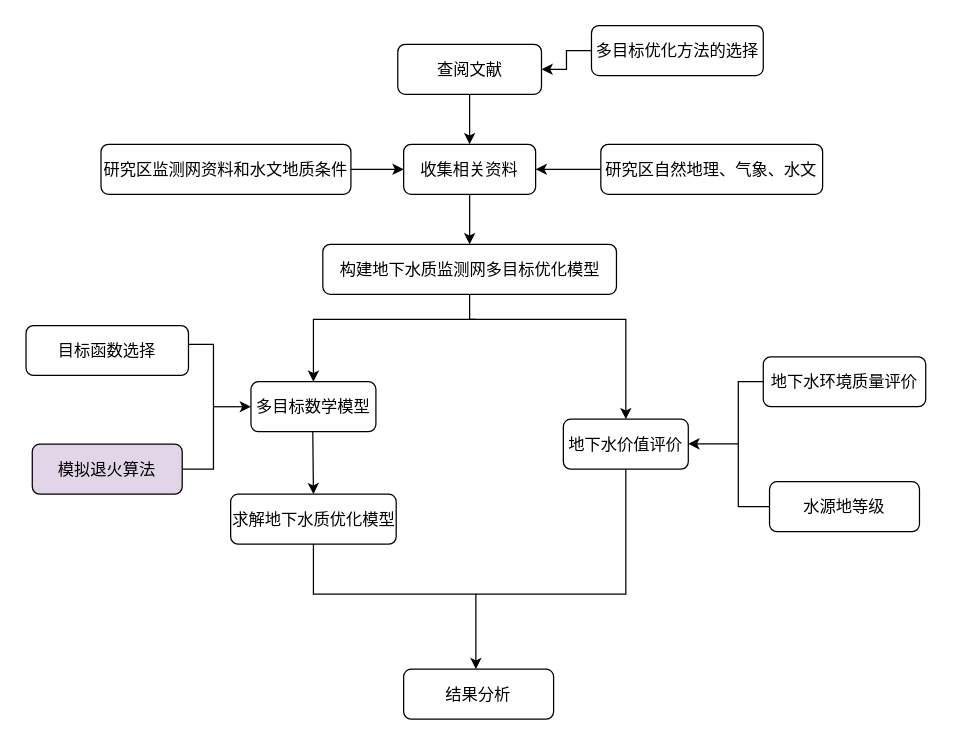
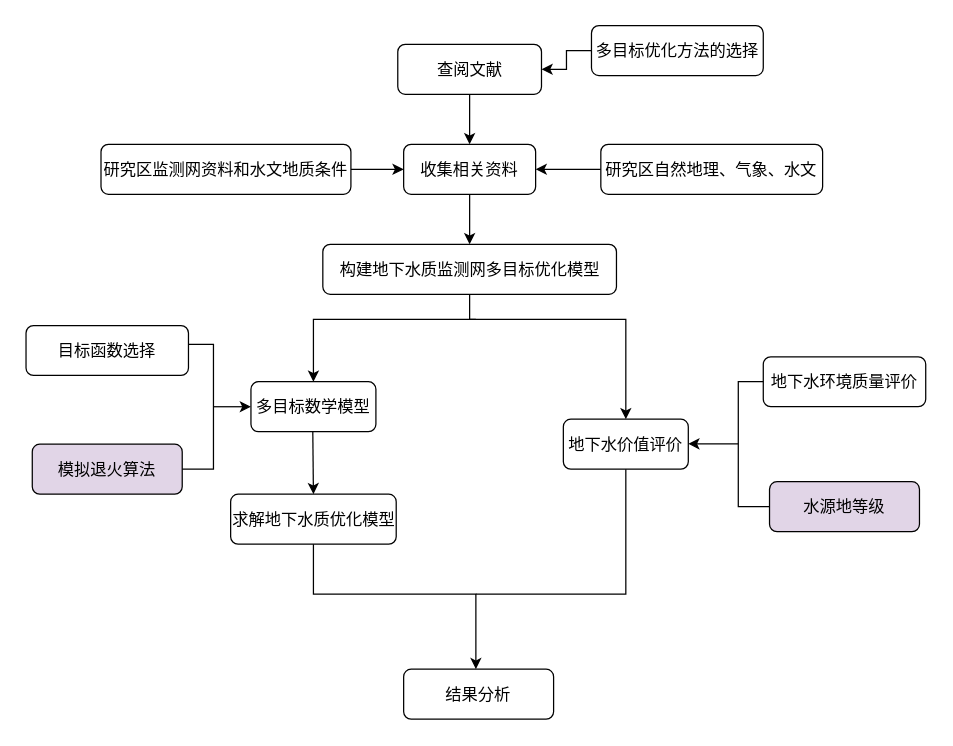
  <mxCell id="0" />
  <mxCell id="1" parent="0" />
  <mxCell id="2" value="" style="edgeStyle=orthogonalEdgeStyle;rounded=0;orthogonalLoop=1;jettySize=auto;html=1;fontSize=13;" parent="1" source="3" target="5" edge="1"><mxGeometry relative="1" as="geometry" /></mxCell>
  <mxCell id="3" value="查阅文献" style="rounded=1;whiteSpace=wrap;html=1;strokeWidth=1;fontSize=13;" parent="1" vertex="1"><mxGeometry x="317.5" y="35" width="115.01" height="40" as="geometry" /></mxCell>
  <mxCell id="4" value="" style="edgeStyle=orthogonalEdgeStyle;rounded=0;orthogonalLoop=1;jettySize=auto;html=1;fontSize=13;" parent="1" source="5" target="11" edge="1"><mxGeometry relative="1" as="geometry" /></mxCell>
  <mxCell id="5" value="&lt;font style=&quot;font-size: 13px;&quot;&gt;收集相关资料&lt;/font&gt;" style="whiteSpace=wrap;html=1;rounded=1;fontSize=13;" parent="1" vertex="1"><mxGeometry x="322.2" y="115" width="105.62" height="40" as="geometry" /></mxCell>
  <mxCell id="6" value="" style="edgeStyle=orthogonalEdgeStyle;rounded=0;orthogonalLoop=1;jettySize=auto;html=1;fontSize=13;" parent="1" source="7" target="5" edge="1"><mxGeometry relative="1" as="geometry" /></mxCell>
  <mxCell id="7" value="研究区自然地理、气象、水文" style="rounded=1;whiteSpace=wrap;html=1;fontSize=13;" parent="1" vertex="1"><mxGeometry x="480" y="115" width="177.49" height="40" as="geometry" /></mxCell>
  <mxCell id="8" value="" style="edgeStyle=orthogonalEdgeStyle;rounded=0;orthogonalLoop=1;jettySize=auto;html=1;fontSize=13;" parent="1" source="9" target="5" edge="1"><mxGeometry relative="1" as="geometry" /></mxCell>
  <mxCell id="9" value="&lt;span style=&quot;font-size: 13px;&quot;&gt;研究区监测网资料和水文地质条件&lt;/span&gt;" style="rounded=1;whiteSpace=wrap;html=1;strokeWidth=1;fontSize=13;" parent="1" vertex="1"><mxGeometry x="80" y="115" width="200" height="40" as="geometry" /></mxCell>
  <mxCell id="10" value="" style="edgeStyle=orthogonalEdgeStyle;rounded=0;orthogonalLoop=1;jettySize=auto;html=1;fontSize=13;" parent="1" source="11" target="14" edge="1"><mxGeometry relative="1" as="geometry"><Array as="points"><mxPoint x="375" y="255" /><mxPoint x="500" y="255" /></Array></mxGeometry></mxCell>
  <mxCell id="11" value="构建地下水质监测网多目标优化模型" style="whiteSpace=wrap;html=1;rounded=1;fontSize=13;" parent="1" vertex="1"><mxGeometry x="257.52" y="195" width="234.99" height="40" as="geometry" /></mxCell>
  <mxCell id="12" value="" style="edgeStyle=orthogonalEdgeStyle;rounded=0;orthogonalLoop=1;jettySize=auto;html=1;fontSize=13;" parent="1" source="13" target="3" edge="1"><mxGeometry relative="1" as="geometry" /></mxCell>
  <mxCell id="13" value="多目标优化方法的选择" style="rounded=1;whiteSpace=wrap;html=1;strokeWidth=1;fontSize=13;" parent="1" vertex="1"><mxGeometry x="472.51" y="20" width="137.49" height="40" as="geometry" /></mxCell>
  <mxCell id="14" value="地下水价值评价" style="whiteSpace=wrap;html=1;rounded=1;direction=south;labelBackgroundColor=none;fontSize=13;" parent="1" vertex="1"><mxGeometry x="450" y="335" width="100" height="40" as="geometry" /></mxCell>
  <mxCell id="15" value="" style="endArrow=classic;html=1;fontSize=13;rounded=0;entryX=0;entryY=0.5;entryDx=0;entryDy=0;" parent="1" target="16" edge="1"><mxGeometry width="50" height="50" relative="1" as="geometry"><mxPoint x="380" y="255" as="sourcePoint" /><mxPoint x="200" y="275" as="targetPoint" /><Array as="points"><mxPoint x="250" y="255" /></Array></mxGeometry></mxCell>
  <mxCell id="16" value="多目标数学模型" style="whiteSpace=wrap;html=1;rounded=1;direction=south;labelBackgroundColor=none;fontSize=13;" parent="1" vertex="1"><mxGeometry x="200" y="305" width="100" height="40" as="geometry" /></mxCell>
  <mxCell id="17" value="地下水环境质量评价" style="rounded=1;whiteSpace=wrap;html=1;labelBackgroundColor=none;strokeWidth=1;fontSize=13;" parent="1" vertex="1"><mxGeometry x="610" y="285" width="130" height="40" as="geometry" /></mxCell>
- <mxCell id="18" value="水源地等级" style="whiteSpace=wrap;html=1;rounded=1;direction=south;labelBackgroundColor=none;fontSize=13;" parent="1" vertex="1"><mxGeometry x="615" y="385" width="120" height="40" as="geometry" /></mxCell>
+ <mxCell id="18" value="水源地等级" style="whiteSpace=wrap;html=1;rounded=1;direction=south;labelBackgroundColor=none;fontSize=13;fillColor=#e1d5e7;" parent="1" vertex="1"><mxGeometry x="615" y="385" width="120" height="40" as="geometry" /></mxCell>
  <mxCell id="19" value="" style="endArrow=none;html=1;fontSize=13;entryX=0;entryY=0.5;entryDx=0;entryDy=0;rounded=0;exitX=0.5;exitY=1;exitDx=0;exitDy=0;" parent="1" source="18" target="17" edge="1"><mxGeometry width="50" height="50" relative="1" as="geometry"><mxPoint x="610" y="395" as="sourcePoint" /><mxPoint x="590" y="295" as="targetPoint" /><Array as="points"><mxPoint x="590" y="405" /><mxPoint x="590" y="305" /></Array></mxGeometry></mxCell>
  <mxCell id="20" value="" style="endArrow=classic;html=1;fontSize=13;" parent="1" edge="1"><mxGeometry width="50" height="50" relative="1" as="geometry"><mxPoint x="590" y="354.71" as="sourcePoint" /><mxPoint x="550" y="354.71" as="targetPoint" /></mxGeometry></mxCell>
  <mxCell id="21" value="目标函数选择" style="rounded=1;whiteSpace=wrap;html=1;labelBackgroundColor=none;strokeWidth=1;fontSize=13;" parent="1" vertex="1"><mxGeometry x="20" y="260" width="130" height="40" as="geometry" /></mxCell>
  <mxCell id="22" value="模拟退火算法" style="whiteSpace=wrap;html=1;rounded=1;direction=south;labelBackgroundColor=none;fontSize=13;fillColor=#e1d5e7;" parent="1" vertex="1"><mxGeometry x="25" y="355" width="120" height="40" as="geometry" /></mxCell>
  <mxCell id="23" value="" style="endArrow=none;html=1;fontSize=13;rounded=0;exitX=0.5;exitY=0;exitDx=0;exitDy=0;" parent="1" source="22" edge="1"><mxGeometry width="50" height="50" relative="1" as="geometry"><mxPoint x="150" y="335" as="sourcePoint" /><mxPoint x="150" y="275" as="targetPoint" /><Array as="points"><mxPoint x="170" y="375" /><mxPoint x="170" y="275" /></Array></mxGeometry></mxCell>
  <mxCell id="24" value="" style="endArrow=classic;html=1;fontSize=13;" parent="1" edge="1"><mxGeometry width="50" height="50" relative="1" as="geometry"><mxPoint x="170" y="325" as="sourcePoint" /><mxPoint x="200" y="325" as="targetPoint" /></mxGeometry></mxCell>
  <mxCell id="25" value="" style="endArrow=classic;html=1;fontSize=13;" parent="1" edge="1"><mxGeometry width="50" height="50" relative="1" as="geometry"><mxPoint x="249.5" y="345" as="sourcePoint" /><mxPoint x="249.99" y="395" as="targetPoint" /></mxGeometry></mxCell>
  <mxCell id="26" value="求解地下水质优化模型" style="rounded=1;whiteSpace=wrap;html=1;labelBackgroundColor=none;strokeWidth=1;fontSize=13;" parent="1" vertex="1"><mxGeometry x="183.75" y="395" width="132.5" height="40" as="geometry" /></mxCell>
  <mxCell id="27" value="结果分析" style="whiteSpace=wrap;html=1;rounded=1;fontSize=13;strokeWidth=1;" parent="1" vertex="1"><mxGeometry x="322.2" y="535" width="120" height="40" as="geometry" /></mxCell>
  <mxCell id="28" value="" style="endArrow=classic;html=1;fontSize=13;exitX=0.5;exitY=1;exitDx=0;exitDy=0;rounded=0;" parent="1" source="26" edge="1"><mxGeometry width="50" height="50" relative="1" as="geometry"><mxPoint x="270" y="465" as="sourcePoint" /><mxPoint x="380" y="535" as="targetPoint" /><Array as="points"><mxPoint x="250" y="475" /><mxPoint x="380" y="475" /></Array></mxGeometry></mxCell>
  <mxCell id="29" value="" style="endArrow=none;html=1;fontSize=13;entryX=1;entryY=0.5;entryDx=0;entryDy=0;rounded=0;" parent="1" target="14" edge="1"><mxGeometry width="50" height="50" relative="1" as="geometry"><mxPoint x="380" y="475" as="sourcePoint" /><mxPoint x="510" y="415" as="targetPoint" /><Array as="points"><mxPoint x="500" y="475" /></Array></mxGeometry></mxCell>
